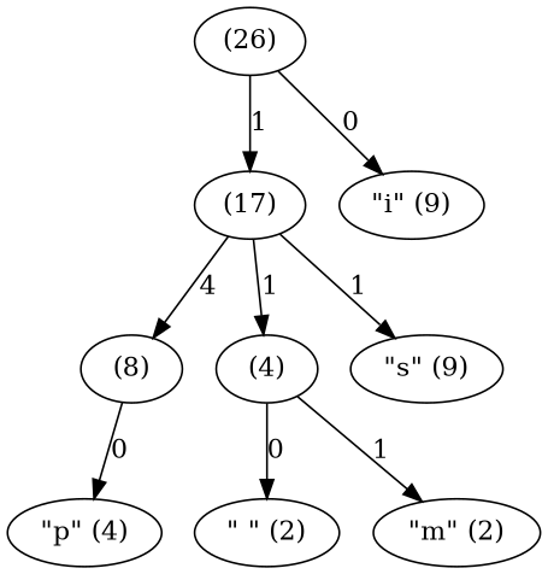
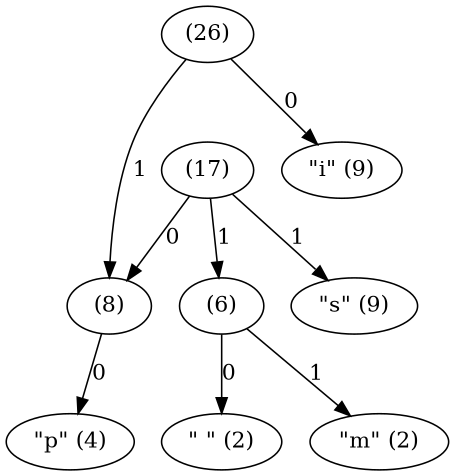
  digraph {
    n1 [label="\" \" (2)"]
    n2 [label="\"m\" (2)"]
-   n3 [label="(4)"]
+   n3 [label="(6)"]
    n4 [label="\"p\" (4)"]
    n5 [label="(8)"]
    n6 [label="\"s\" (9)"]
    n7 [label="(17)"]
    n8 [label="\"i\" (9)"]
    n9 [label="(26)"]
    n3 -> n1 [label=0]
    n3 -> n2 [label=1]
    n5 -> n4 [label=0]
    n7 -> n3 [label=1]
-   n7 -> n5 [label=4]
+   n7 -> n5 [label=0]
    n7 -> n6 [label=1]
-   n9 -> n7 [label=1]
+   n9 -> n5 [label=1]
    n9 -> n8 [label=0]
  }
